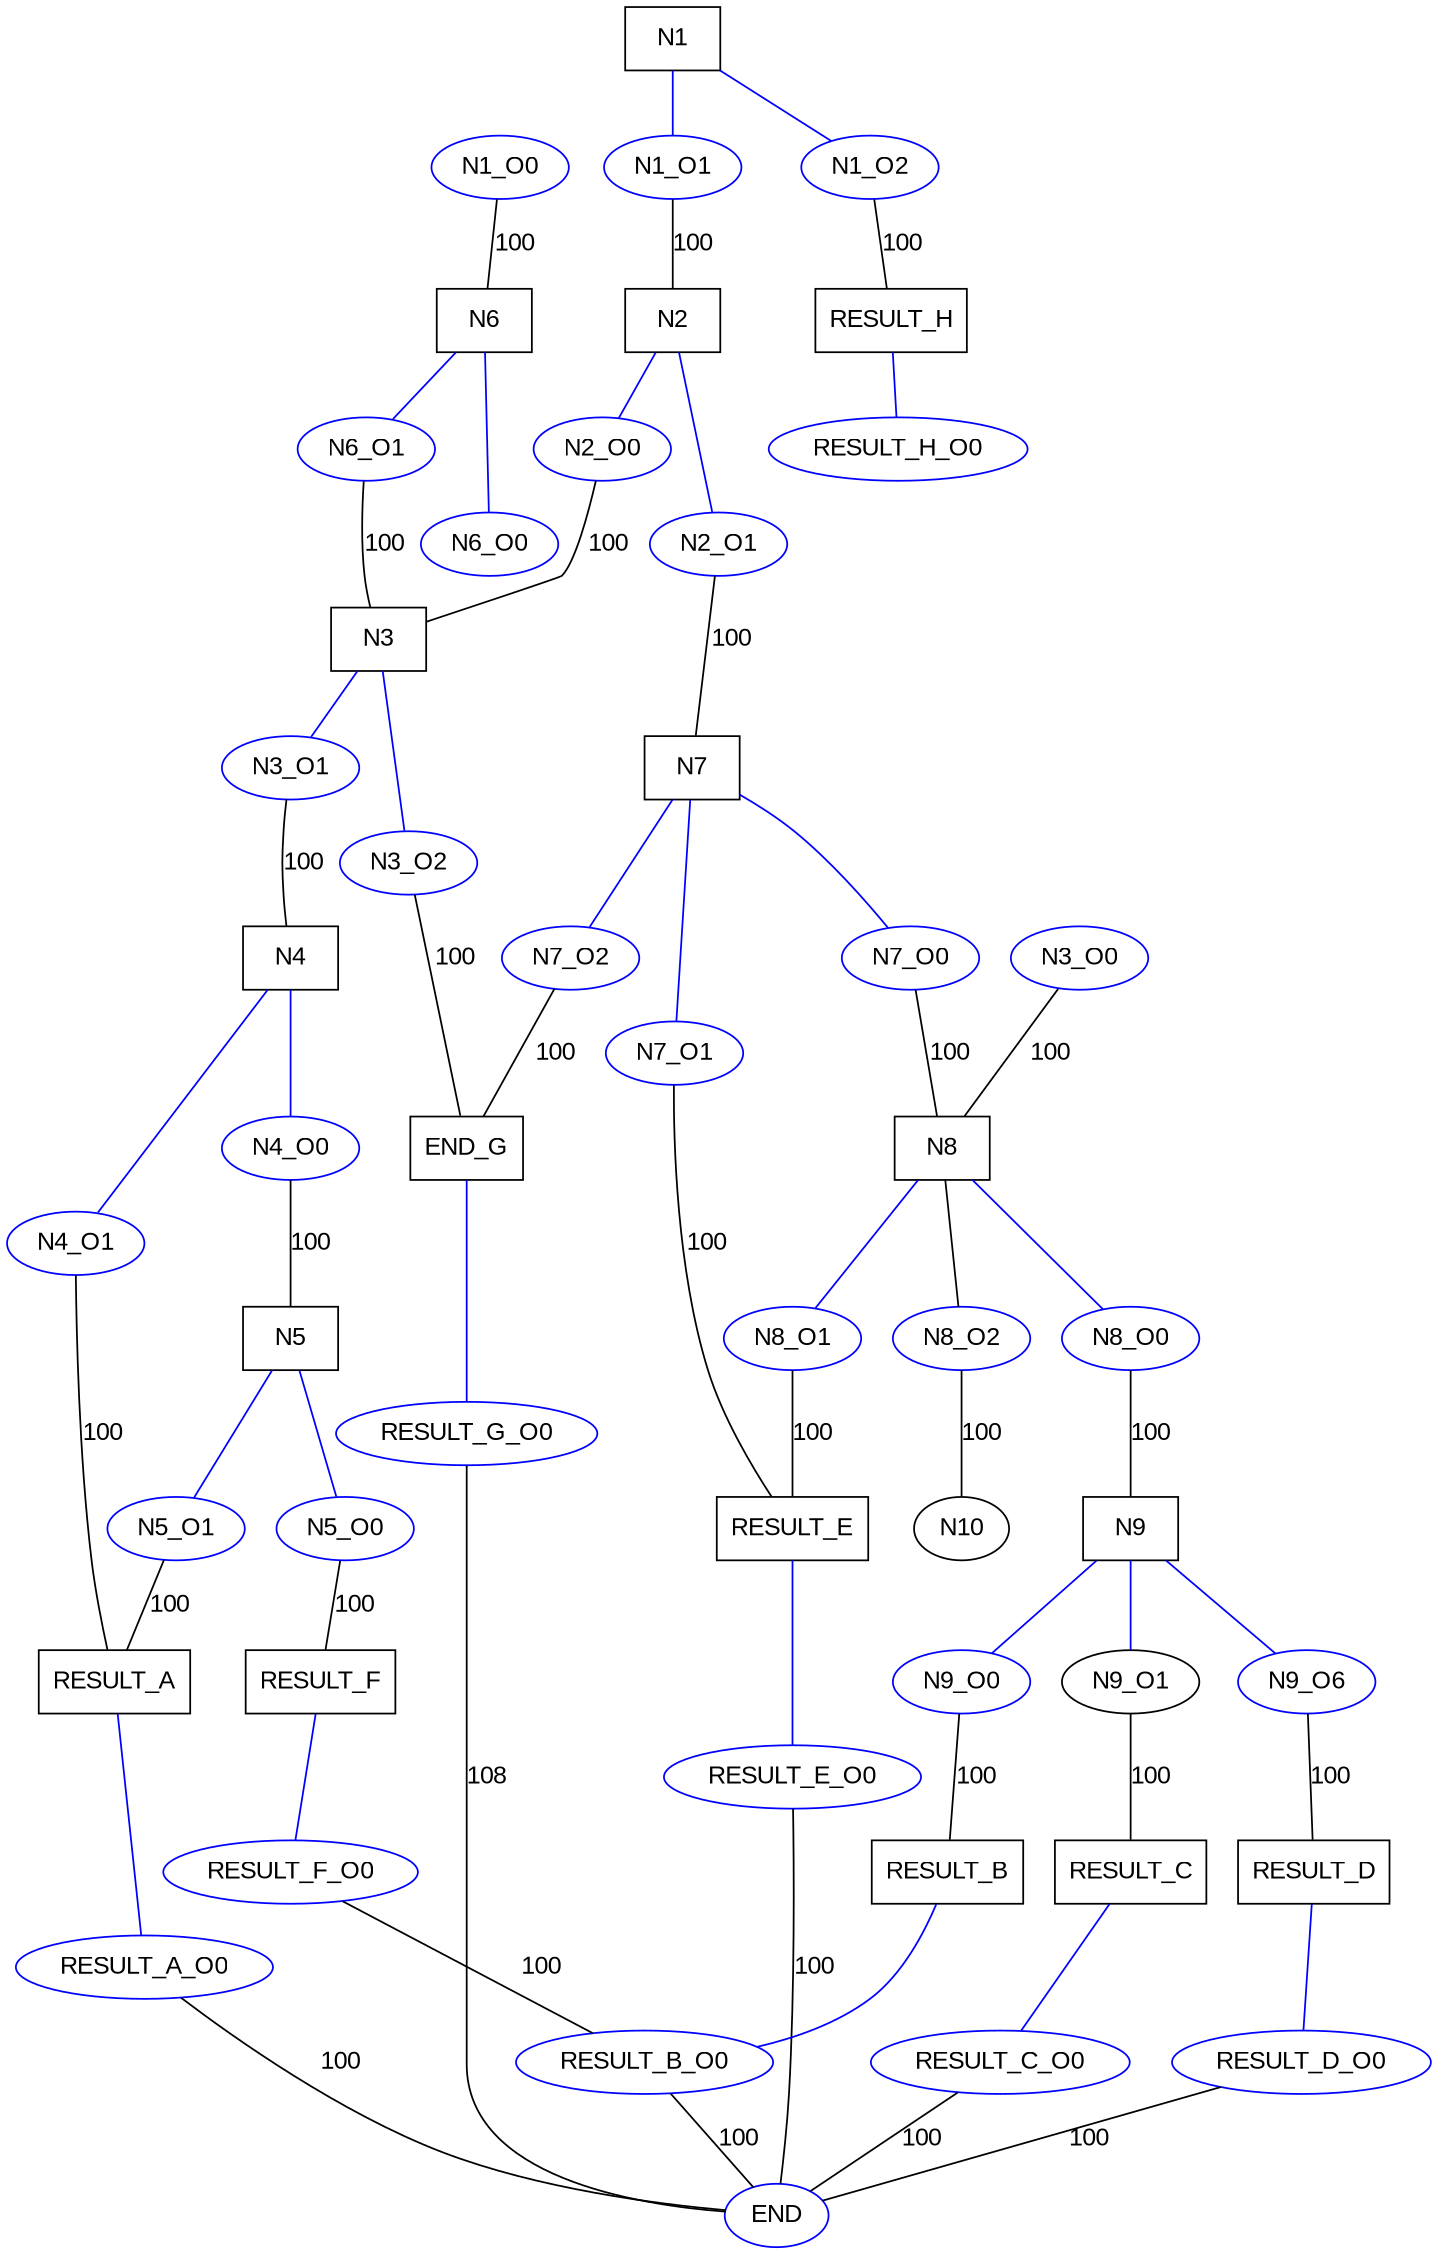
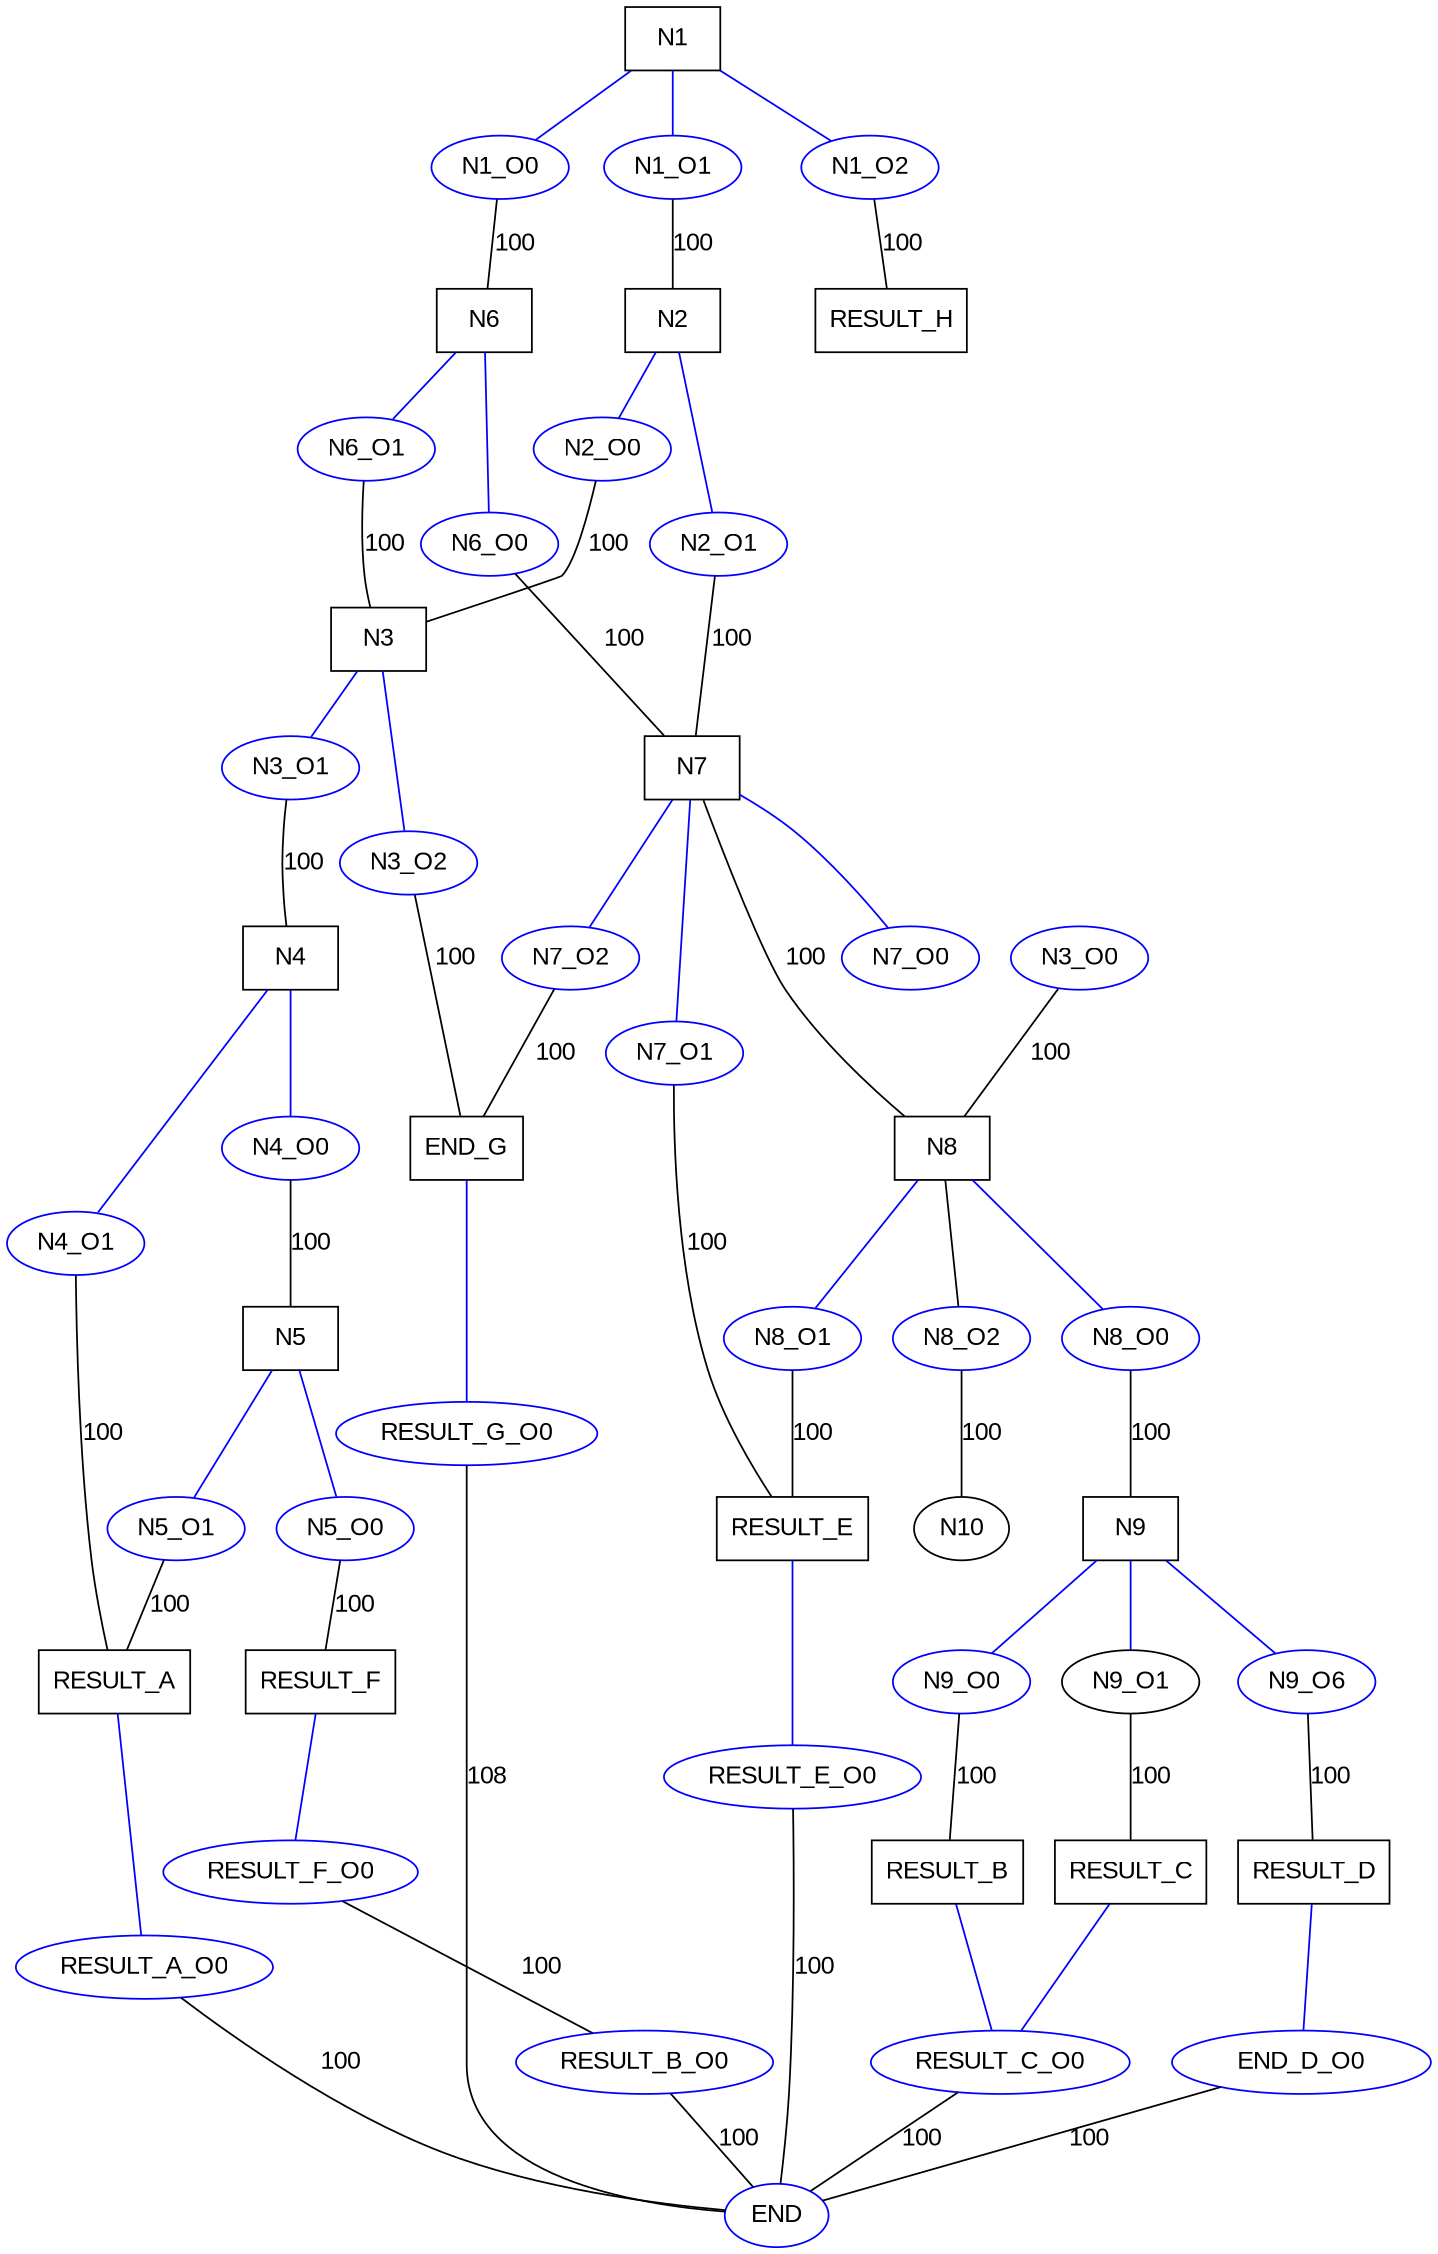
  graph {
    fontname="Liberation Sans"
    node [fontname="Liberation Sans" color=blue]
    edge [fontname="Liberation Sans"]
    N1 [shape=box color=""]
    N1_O0
    N1_O1
    N1_O2
    N6 [shape=box color=""]
    N2 [shape=box color=""]
    RESULT_H [shape=box color=""]
    N6_O0
    N6_O1
    N7 [shape=box color=""]
    N3 [shape=box color=""]
    N2_O0
    N2_O1
-   RESULT_H_O0
    N3_O1
    N3_O2
    N8 [shape=box color=""]
    N3_O0
    N4 [shape=box color=""]
    n20 [label=END_G shape=box color=""]
    N7_O0
    N7_O1
    N7_O2
    RESULT_E [shape=box color=""]
    N8_O0
    N8_O1
    N8_O2
    N9 [shape=box color=""]
    N10 [color=""]
    N4_O0
    N4_O1
    N5 [shape=box color=""]
    RESULT_A [shape=box color=""]
    RESULT_G_O0
    END
    N5_O0
    N5_O1
    RESULT_F [shape=box color=""]
    RESULT_A_O0
    RESULT_F_O0
    RESULT_B_O0
    RESULT_E_O0
    N9_O0
    N9_O1 [color=black]
    n45 [label=N9_O6]
    RESULT_B [shape=box color=""]
    RESULT_C [shape=box color=""]
    RESULT_D [shape=box color=""]
    RESULT_C_O0
-   RESULT_D_O0
+   RESULT_D_O0 [label=END_D_O0]
+   N1 -- N1_O0 [color=blue]
    N1 -- N1_O1 [color=blue]
    N1 -- N1_O2 [color=blue]
    N1_O0 -- N6 [label=100]
    N1_O1 -- N2 [label=100]
    N1_O2 -- RESULT_H [label=100]
    N6 -- N6_O0 [color=blue]
    N6 -- N6_O1 [color=blue]
    N2 -- N2_O0 [color=blue]
    N2 -- N2_O1 [color=blue]
-   RESULT_H -- RESULT_H_O0 [color=blue]
+   N6_O0 -- N7 [label=100]
    N6_O1 -- N3 [label=100]
    N7 -- N7_O0 [color=blue]
    N7 -- N7_O1 [color=blue]
    N7 -- N7_O2 [color=blue]
    N3 -- N3_O1 [color=blue]
    N3 -- N3_O2 [color=blue]
    N2_O0 -- N3 [label=100]
    N2_O1 -- N7 [label=100]
    N3_O1 -- N4 [label=100]
    N3_O2 -- n20 [label=100]
    N8 -- N8_O0 [color=blue]
    N8 -- N8_O1 [color=blue]
    N8 -- N8_O2 [color=black]
    N3_O0 -- N8 [label=100]
    N4 -- N4_O0 [color=blue]
    N4 -- N4_O1 [color=blue]
    n20 -- RESULT_G_O0 [color=blue]
-   N7_O0 -- N8 [label=100]
+   N7 -- N8 [label=100]
    N7_O1 -- RESULT_E [label=100]
    N7_O2 -- n20 [label=100]
    RESULT_E -- RESULT_E_O0 [color=blue]
    N8_O0 -- N9 [label=100]
    N8_O1 -- RESULT_E [label=100]
    N8_O2 -- N10 [label=100]
    N9 -- N9_O0 [color=blue]
    N9 -- N9_O1 [color=blue]
    N9 -- n45 [color=blue]
    N4_O0 -- N5 [label=100]
    N4_O1 -- RESULT_A [label=100]
    N5 -- N5_O0 [color=blue]
    N5 -- N5_O1 [color=blue]
    RESULT_A -- RESULT_A_O0 [color=blue]
    RESULT_G_O0 -- END [label=108]
    N5_O0 -- RESULT_F [label=100]
    N5_O1 -- RESULT_A [label=100]
    RESULT_F -- RESULT_F_O0 [color=blue]
    RESULT_A_O0 -- END [label=100]
    RESULT_F_O0 -- RESULT_B_O0 [label=100]
    RESULT_B_O0 -- END [label=100]
    RESULT_E_O0 -- END [label=100]
    N9_O0 -- RESULT_B [label=100]
    N9_O1 -- RESULT_C [label=100]
    n45 -- RESULT_D [label=100]
-   RESULT_B -- RESULT_B_O0 [color=blue]
+   RESULT_B -- RESULT_C_O0 [color=blue]
    RESULT_C -- RESULT_C_O0 [color=blue]
    RESULT_D -- RESULT_D_O0 [color=blue]
    RESULT_C_O0 -- END [label=100]
    RESULT_D_O0 -- END [label=100]
  }
